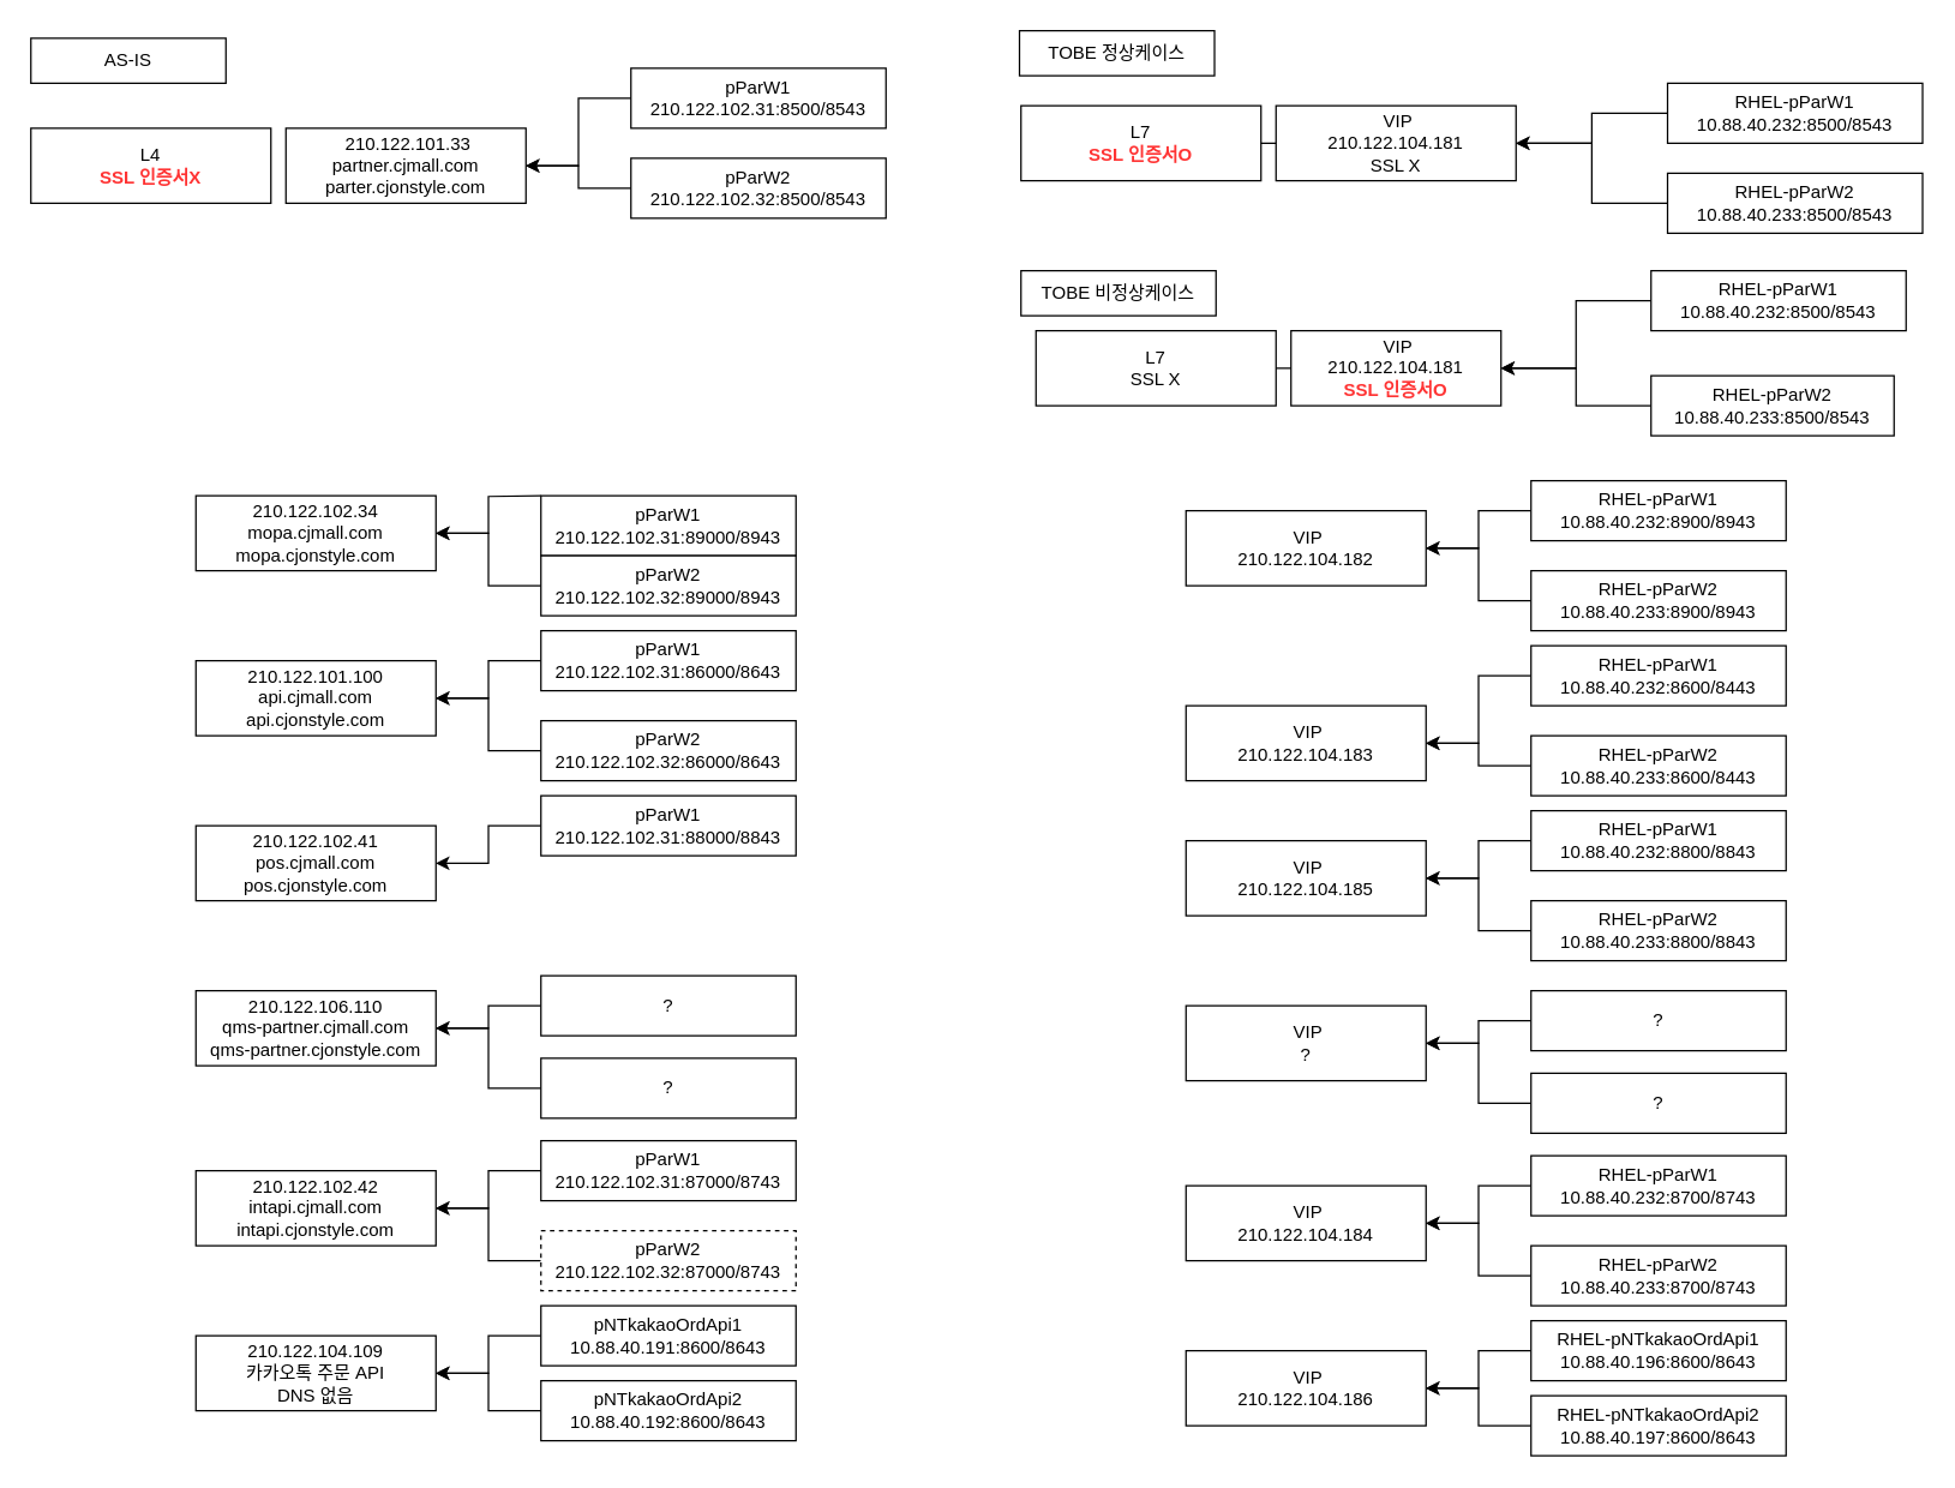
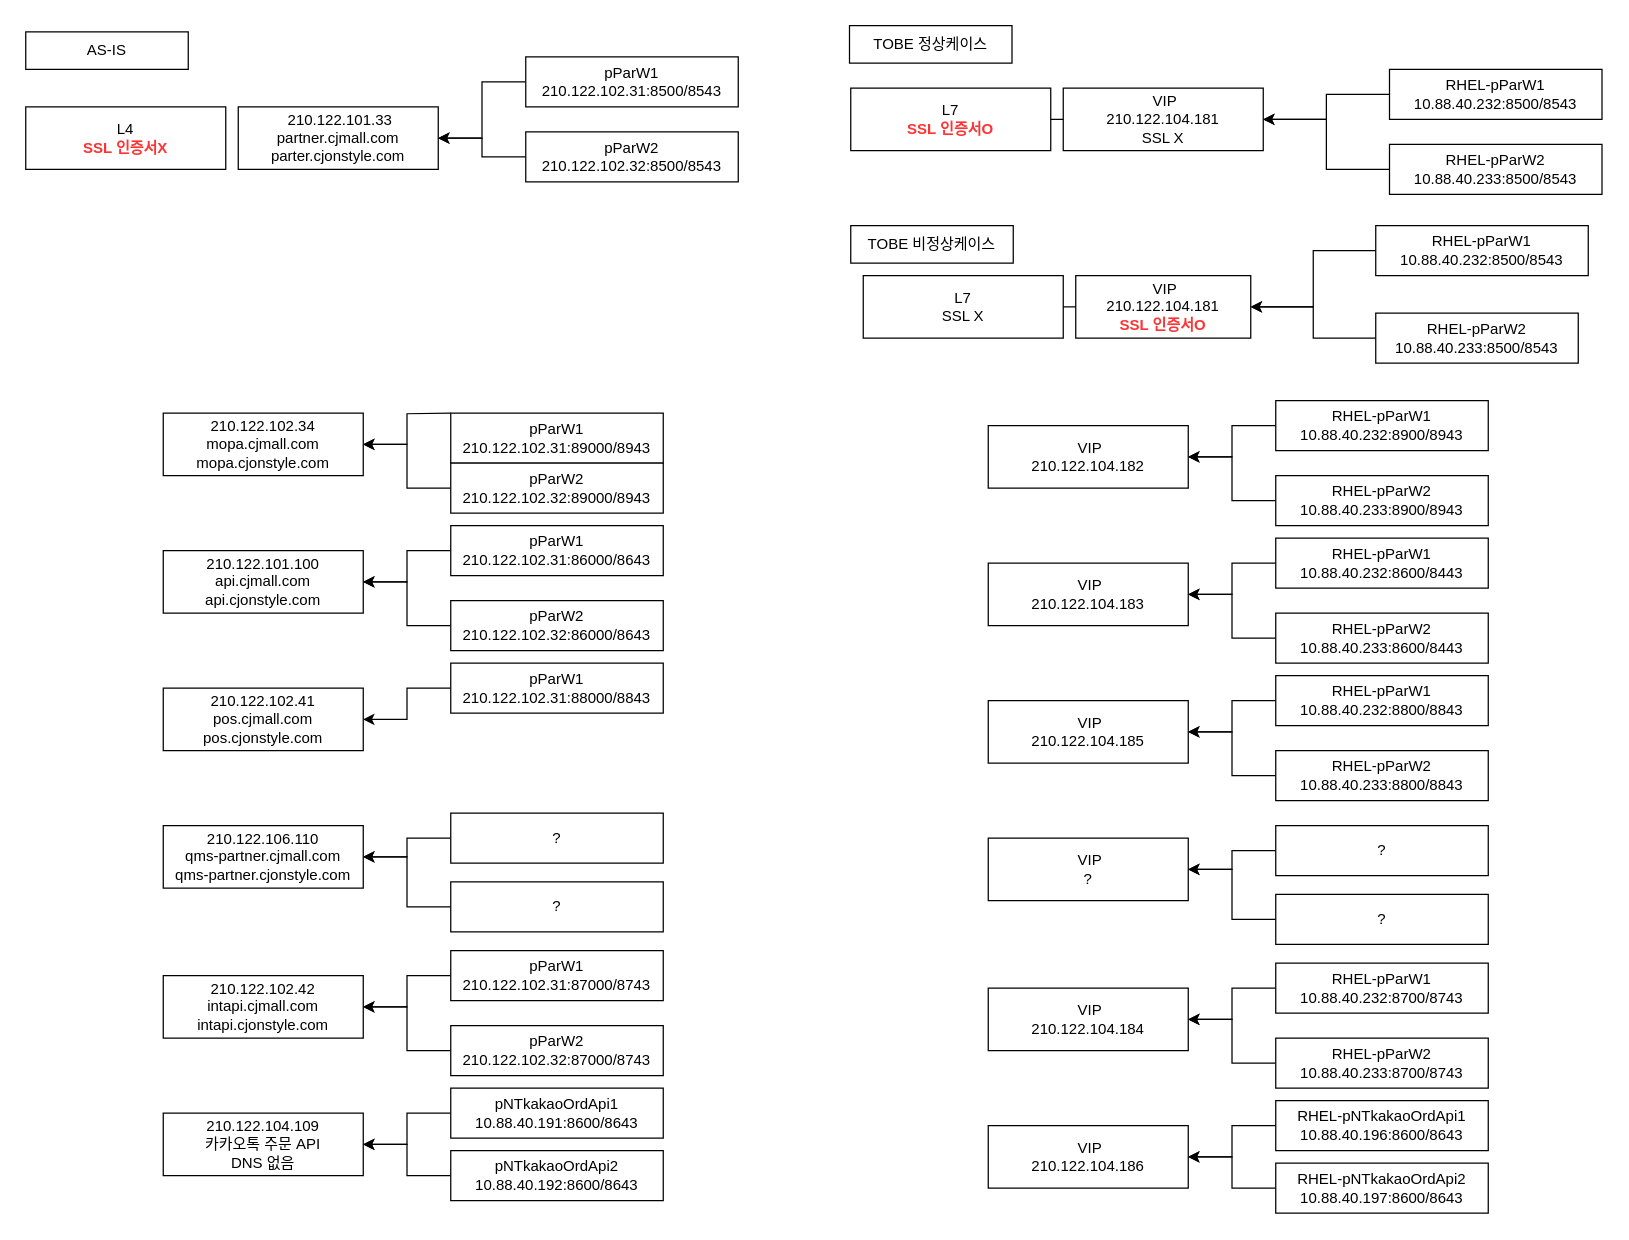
  <mxCell id="0" />
  <mxCell id="1" parent="0" />
  <mxCell id="2" value="&amp;nbsp;210.122.101.33&lt;br&gt;partner.cjmall.com&lt;br&gt;parter.cjonstyle.com" style="rounded=0;whiteSpace=wrap;html=1;" parent="1" vertex="1"><mxGeometry x="190" y="85" width="160" height="50" as="geometry" /></mxCell>
  <mxCell id="3" value="210.122.102.34&lt;br&gt;mopa.cjmall.com&lt;br&gt;mopa.cjonstyle.com" style="rounded=0;whiteSpace=wrap;html=1;" parent="1" vertex="1"><mxGeometry x="130" y="330" width="160" height="50" as="geometry" /></mxCell>
  <mxCell id="4" value="210.122.101.100&lt;br&gt;api.cjmall.com&lt;br&gt;api.cjonstyle.com" style="rounded=0;whiteSpace=wrap;html=1;" parent="1" vertex="1"><mxGeometry x="130" y="440" width="160" height="50" as="geometry" /></mxCell>
  <mxCell id="5" value="210.122.102.41&lt;br&gt;pos.cjmall.com&lt;br&gt;pos.cjonstyle.com" style="rounded=0;whiteSpace=wrap;html=1;" parent="1" vertex="1"><mxGeometry x="130" y="550" width="160" height="50" as="geometry" /></mxCell>
  <mxCell id="6" value="210.122.106.110&lt;br&gt;qms-partner.cjmall.com&lt;br&gt;qms-partner.cjonstyle.com" style="rounded=0;whiteSpace=wrap;html=1;" parent="1" vertex="1"><mxGeometry x="130" y="660" width="160" height="50" as="geometry" /></mxCell>
  <mxCell id="7" value="210.122.102.42&lt;br&gt;intapi.cjmall.com&lt;br&gt;intapi.cjonstyle.com" style="rounded=0;whiteSpace=wrap;html=1;" parent="1" vertex="1"><mxGeometry x="130" y="780" width="160" height="50" as="geometry" /></mxCell>
  <mxCell id="8" value="210.122.104.109&lt;br&gt;카카오톡 주문 API&lt;br&gt;DNS 없음" style="rounded=0;whiteSpace=wrap;html=1;" parent="1" vertex="1"><mxGeometry x="130" y="890" width="160" height="50" as="geometry" /></mxCell>
  <mxCell id="9" style="edgeStyle=orthogonalEdgeStyle;rounded=0;orthogonalLoop=1;jettySize=auto;html=1;" parent="1" source="10" target="2" edge="1"><mxGeometry relative="1" as="geometry" /></mxCell>
  <mxCell id="10" value="pParW1&lt;br&gt;210.122.102.31:8500/8543" style="rounded=0;whiteSpace=wrap;html=1;" parent="1" vertex="1"><mxGeometry x="420" y="45" width="170" height="40" as="geometry" /></mxCell>
  <mxCell id="11" style="edgeStyle=orthogonalEdgeStyle;rounded=0;orthogonalLoop=1;jettySize=auto;html=1;entryX=1;entryY=0.5;entryDx=0;entryDy=0;" parent="1" source="12" target="2" edge="1"><mxGeometry relative="1" as="geometry" /></mxCell>
  <mxCell id="12" value="pParW2&lt;br&gt;210.122.102.32:8500/8543" style="rounded=0;whiteSpace=wrap;html=1;" parent="1" vertex="1"><mxGeometry x="420" y="105" width="170" height="40" as="geometry" /></mxCell>
  <mxCell id="13" style="edgeStyle=orthogonalEdgeStyle;rounded=0;orthogonalLoop=1;jettySize=auto;html=1;" parent="1" target="3" edge="1"><mxGeometry relative="1" as="geometry"><mxPoint x="360" y="330" as="sourcePoint" /></mxGeometry></mxCell>
  <mxCell id="14" value="pParW1&lt;br&gt;210.122.102.31:89000/8943" style="rounded=0;whiteSpace=wrap;html=1;" parent="1" vertex="1"><mxGeometry x="360" y="330" width="170" height="40" as="geometry" /></mxCell>
  <mxCell id="15" style="edgeStyle=orthogonalEdgeStyle;rounded=0;orthogonalLoop=1;jettySize=auto;html=1;entryX=1;entryY=0.5;entryDx=0;entryDy=0;" parent="1" source="16" target="3" edge="1"><mxGeometry relative="1" as="geometry" /></mxCell>
  <mxCell id="16" value="&lt;span&gt;pParW2&lt;br&gt;210.122.102.32:89000/8943&lt;/span&gt;" style="rounded=0;whiteSpace=wrap;html=1;" parent="1" vertex="1"><mxGeometry x="360" y="370" width="170" height="40" as="geometry" /></mxCell>
  <mxCell id="17" style="edgeStyle=orthogonalEdgeStyle;rounded=0;orthogonalLoop=1;jettySize=auto;html=1;" parent="1" source="18" target="4" edge="1"><mxGeometry relative="1" as="geometry" /></mxCell>
  <mxCell id="18" value="&lt;span&gt;pParW1&lt;br&gt;210.122.102.31:86000/8643&lt;/span&gt;" style="rounded=0;whiteSpace=wrap;html=1;" parent="1" vertex="1"><mxGeometry x="360" y="420" width="170" height="40" as="geometry" /></mxCell>
  <mxCell id="19" style="edgeStyle=orthogonalEdgeStyle;rounded=0;orthogonalLoop=1;jettySize=auto;html=1;" parent="1" source="20" target="4" edge="1"><mxGeometry relative="1" as="geometry" /></mxCell>
  <mxCell id="20" value="&lt;span&gt;pParW2&lt;br&gt;210.122.102.32:86000/8643&lt;/span&gt;" style="rounded=0;whiteSpace=wrap;html=1;" parent="1" vertex="1"><mxGeometry x="360" y="480" width="170" height="40" as="geometry" /></mxCell>
  <mxCell id="21" style="edgeStyle=orthogonalEdgeStyle;rounded=0;orthogonalLoop=1;jettySize=auto;html=1;" parent="1" source="22" target="5" edge="1"><mxGeometry relative="1" as="geometry" /></mxCell>
  <mxCell id="22" value="&lt;span&gt;pParW1&lt;br&gt;210.122.102.31:88000/8843&lt;/span&gt;" style="rounded=0;whiteSpace=wrap;html=1;" parent="1" vertex="1"><mxGeometry x="360" y="530" width="170" height="40" as="geometry" /></mxCell>
  <mxCell id="23" style="edgeStyle=orthogonalEdgeStyle;rounded=0;orthogonalLoop=1;jettySize=auto;html=1;" parent="1" source="24" target="7" edge="1"><mxGeometry relative="1" as="geometry" /></mxCell>
  <mxCell id="24" value="&lt;span&gt;pParW1&lt;br&gt;210.122.102.31:87000/8743&lt;/span&gt;" style="rounded=0;whiteSpace=wrap;html=1;" parent="1" vertex="1"><mxGeometry x="360" y="760" width="170" height="40" as="geometry" /></mxCell>
  <mxCell id="25" style="edgeStyle=orthogonalEdgeStyle;rounded=0;orthogonalLoop=1;jettySize=auto;html=1;" parent="1" source="26" target="6" edge="1"><mxGeometry relative="1" as="geometry" /></mxCell>
  <mxCell id="26" value="&lt;span&gt;?&lt;/span&gt;" style="rounded=0;whiteSpace=wrap;html=1;" parent="1" vertex="1"><mxGeometry x="360" y="705" width="170" height="40" as="geometry" /></mxCell>
  <mxCell id="27" style="edgeStyle=orthogonalEdgeStyle;rounded=0;orthogonalLoop=1;jettySize=auto;html=1;" parent="1" source="28" target="6" edge="1"><mxGeometry relative="1" as="geometry" /></mxCell>
  <mxCell id="28" value="&lt;span&gt;?&lt;/span&gt;" style="rounded=0;whiteSpace=wrap;html=1;" parent="1" vertex="1"><mxGeometry x="360" y="650" width="170" height="40" as="geometry" /></mxCell>
  <mxCell id="29" style="edgeStyle=orthogonalEdgeStyle;rounded=0;orthogonalLoop=1;jettySize=auto;html=1;" parent="1" source="30" target="7" edge="1"><mxGeometry relative="1" as="geometry" /></mxCell>
- <mxCell id="30" value="&lt;span&gt;pParW2&lt;br&gt;210.122.102.32:87000/8743&lt;/span&gt;" style="rounded=0;whiteSpace=wrap;html=1;dashed=1;" parent="1" vertex="1"><mxGeometry x="360" y="820" width="170" height="40" as="geometry" /></mxCell>
+ <mxCell id="30" value="&lt;span&gt;pParW2&lt;br&gt;210.122.102.32:87000/8743&lt;/span&gt;" style="rounded=0;whiteSpace=wrap;html=1;" parent="1" vertex="1"><mxGeometry x="360" y="820" width="170" height="40" as="geometry" /></mxCell>
  <mxCell id="31" style="edgeStyle=orthogonalEdgeStyle;rounded=0;orthogonalLoop=1;jettySize=auto;html=1;" parent="1" source="32" target="8" edge="1"><mxGeometry relative="1" as="geometry" /></mxCell>
  <mxCell id="32" value="pNTkakaoOrdApi1&lt;br&gt;10.88.40.191:8600/8643" style="rounded=0;whiteSpace=wrap;html=1;" parent="1" vertex="1"><mxGeometry x="360" y="870" width="170" height="40" as="geometry" /></mxCell>
  <mxCell id="33" style="edgeStyle=orthogonalEdgeStyle;rounded=0;orthogonalLoop=1;jettySize=auto;html=1;" parent="1" source="34" target="8" edge="1"><mxGeometry relative="1" as="geometry" /></mxCell>
  <mxCell id="34" value="&lt;span&gt;pNTkakaoOrdApi2&lt;br&gt;10.88.40.192:8600/8643&lt;/span&gt;" style="rounded=0;whiteSpace=wrap;html=1;" parent="1" vertex="1"><mxGeometry x="360" y="920" width="170" height="40" as="geometry" /></mxCell>
  <mxCell id="35" value="&amp;nbsp;VIP&lt;br&gt;210.122.104.181&lt;br&gt;SSL X" style="rounded=0;whiteSpace=wrap;html=1;" parent="1" vertex="1"><mxGeometry x="850" y="70" width="160" height="50" as="geometry" /></mxCell>
  <mxCell id="36" value="&amp;nbsp;VIP&lt;br&gt;210.122.104.182" style="rounded=0;whiteSpace=wrap;html=1;" parent="1" vertex="1"><mxGeometry x="790" y="340" width="160" height="50" as="geometry" /></mxCell>
- <mxCell id="37" value="&amp;nbsp;VIP&lt;br&gt;210.122.104.183" style="rounded=0;whiteSpace=wrap;html=1;" parent="1" vertex="1"><mxGeometry x="790" y="470" width="160" height="50" as="geometry" /></mxCell>
+ <mxCell id="37" value="&amp;nbsp;VIP&lt;br&gt;210.122.104.183" style="rounded=0;whiteSpace=wrap;html=1;" parent="1" vertex="1"><mxGeometry x="790" y="450" width="160" height="50" as="geometry" /></mxCell>
  <mxCell id="38" value="&amp;nbsp;VIP&lt;br&gt;210.122.104.185" style="rounded=0;whiteSpace=wrap;html=1;" parent="1" vertex="1"><mxGeometry x="790" y="560" width="160" height="50" as="geometry" /></mxCell>
  <mxCell id="39" value="&amp;nbsp;VIP&lt;br&gt;?" style="rounded=0;whiteSpace=wrap;html=1;" parent="1" vertex="1"><mxGeometry x="790" y="670" width="160" height="50" as="geometry" /></mxCell>
  <mxCell id="40" value="&amp;nbsp;VIP&lt;br&gt;210.122.104.184" style="rounded=0;whiteSpace=wrap;html=1;" parent="1" vertex="1"><mxGeometry x="790" y="790" width="160" height="50" as="geometry" /></mxCell>
  <mxCell id="41" value="&amp;nbsp;VIP&lt;br&gt;210.122.104.186" style="rounded=0;whiteSpace=wrap;html=1;" parent="1" vertex="1"><mxGeometry x="790" y="900" width="160" height="50" as="geometry" /></mxCell>
  <mxCell id="42" style="edgeStyle=orthogonalEdgeStyle;rounded=0;orthogonalLoop=1;jettySize=auto;html=1;entryX=1;entryY=0.5;entryDx=0;entryDy=0;" edge="1" parent="1" source="43" target="35"><mxGeometry relative="1" as="geometry" /></mxCell>
  <mxCell id="43" value="RHEL-pParW1&lt;br&gt;10.88.40.232:8500/8543" style="rounded=0;whiteSpace=wrap;html=1;" parent="1" vertex="1"><mxGeometry x="1111" y="55" width="170" height="40" as="geometry" /></mxCell>
  <mxCell id="44" style="edgeStyle=orthogonalEdgeStyle;rounded=0;orthogonalLoop=1;jettySize=auto;html=1;entryX=1;entryY=0.5;entryDx=0;entryDy=0;" edge="1" parent="1" source="45" target="35"><mxGeometry relative="1" as="geometry" /></mxCell>
  <mxCell id="45" value="RHEL-pParW2&lt;br&gt;10.88.40.233:8500/8543" style="rounded=0;whiteSpace=wrap;html=1;" parent="1" vertex="1"><mxGeometry x="1111" y="115" width="170" height="40" as="geometry" /></mxCell>
  <mxCell id="46" style="edgeStyle=orthogonalEdgeStyle;rounded=0;orthogonalLoop=1;jettySize=auto;html=1;" parent="1" source="47" target="36" edge="1"><mxGeometry relative="1" as="geometry" /></mxCell>
  <mxCell id="47" value="RHEL-pParW1&lt;br&gt;10.88.40.232:8900/8943" style="rounded=0;whiteSpace=wrap;html=1;" parent="1" vertex="1"><mxGeometry x="1020" y="320" width="170" height="40" as="geometry" /></mxCell>
  <mxCell id="48" style="edgeStyle=orthogonalEdgeStyle;rounded=0;orthogonalLoop=1;jettySize=auto;html=1;entryX=1;entryY=0.5;entryDx=0;entryDy=0;" parent="1" source="49" target="36" edge="1"><mxGeometry relative="1" as="geometry" /></mxCell>
  <mxCell id="49" value="RHEL-pParW2&lt;br&gt;10.88.40.233:8900/8943" style="rounded=0;whiteSpace=wrap;html=1;" parent="1" vertex="1"><mxGeometry x="1020" y="380" width="170" height="40" as="geometry" /></mxCell>
  <mxCell id="50" style="edgeStyle=orthogonalEdgeStyle;rounded=0;orthogonalLoop=1;jettySize=auto;html=1;" parent="1" source="51" target="37" edge="1"><mxGeometry relative="1" as="geometry" /></mxCell>
  <mxCell id="51" value="RHEL-pParW1&lt;br&gt;10.88.40.232:8600/8443" style="rounded=0;whiteSpace=wrap;html=1;" parent="1" vertex="1"><mxGeometry x="1020" y="430" width="170" height="40" as="geometry" /></mxCell>
  <mxCell id="52" style="edgeStyle=orthogonalEdgeStyle;rounded=0;orthogonalLoop=1;jettySize=auto;html=1;" parent="1" source="53" target="37" edge="1"><mxGeometry relative="1" as="geometry" /></mxCell>
  <mxCell id="53" value="RHEL-pParW2&lt;br&gt;10.88.40.233:8600/8443" style="rounded=0;whiteSpace=wrap;html=1;" parent="1" vertex="1"><mxGeometry x="1020" y="490" width="170" height="40" as="geometry" /></mxCell>
  <mxCell id="54" style="edgeStyle=orthogonalEdgeStyle;rounded=0;orthogonalLoop=1;jettySize=auto;html=1;" parent="1" source="55" target="38" edge="1"><mxGeometry relative="1" as="geometry" /></mxCell>
  <mxCell id="55" value="RHEL-pParW1&lt;br&gt;10.88.40.232:8800/8843" style="rounded=0;whiteSpace=wrap;html=1;" parent="1" vertex="1"><mxGeometry x="1020" y="540" width="170" height="40" as="geometry" /></mxCell>
  <mxCell id="56" style="edgeStyle=orthogonalEdgeStyle;rounded=0;orthogonalLoop=1;jettySize=auto;html=1;" parent="1" source="57" target="38" edge="1"><mxGeometry relative="1" as="geometry" /></mxCell>
  <mxCell id="57" value="RHEL-pParW2&lt;br&gt;10.88.40.233:8800/8843" style="rounded=0;whiteSpace=wrap;html=1;" parent="1" vertex="1"><mxGeometry x="1020" y="600" width="170" height="40" as="geometry" /></mxCell>
  <mxCell id="58" style="edgeStyle=orthogonalEdgeStyle;rounded=0;orthogonalLoop=1;jettySize=auto;html=1;" parent="1" source="59" target="40" edge="1"><mxGeometry relative="1" as="geometry" /></mxCell>
  <mxCell id="59" value="RHEL-pParW1&lt;br&gt;10.88.40.232:8700/8743" style="rounded=0;whiteSpace=wrap;html=1;" parent="1" vertex="1"><mxGeometry x="1020" y="770" width="170" height="40" as="geometry" /></mxCell>
  <mxCell id="60" style="edgeStyle=orthogonalEdgeStyle;rounded=0;orthogonalLoop=1;jettySize=auto;html=1;" parent="1" source="61" target="39" edge="1"><mxGeometry relative="1" as="geometry" /></mxCell>
  <mxCell id="61" value="&lt;span&gt;?&lt;/span&gt;" style="rounded=0;whiteSpace=wrap;html=1;" parent="1" vertex="1"><mxGeometry x="1020" y="715" width="170" height="40" as="geometry" /></mxCell>
  <mxCell id="62" style="edgeStyle=orthogonalEdgeStyle;rounded=0;orthogonalLoop=1;jettySize=auto;html=1;" parent="1" source="63" target="39" edge="1"><mxGeometry relative="1" as="geometry" /></mxCell>
  <mxCell id="63" value="&lt;span&gt;?&lt;/span&gt;" style="rounded=0;whiteSpace=wrap;html=1;" parent="1" vertex="1"><mxGeometry x="1020" y="660" width="170" height="40" as="geometry" /></mxCell>
  <mxCell id="64" style="edgeStyle=orthogonalEdgeStyle;rounded=0;orthogonalLoop=1;jettySize=auto;html=1;" parent="1" source="65" target="40" edge="1"><mxGeometry relative="1" as="geometry" /></mxCell>
  <mxCell id="65" value="RHEL-pParW2&lt;br&gt;10.88.40.233:8700/8743" style="rounded=0;whiteSpace=wrap;html=1;" parent="1" vertex="1"><mxGeometry x="1020" y="830" width="170" height="40" as="geometry" /></mxCell>
  <mxCell id="66" style="edgeStyle=orthogonalEdgeStyle;rounded=0;orthogonalLoop=1;jettySize=auto;html=1;" parent="1" source="67" target="41" edge="1"><mxGeometry relative="1" as="geometry" /></mxCell>
  <mxCell id="67" value="RHEL-pNTkakaoOrdApi1&lt;br&gt;10.88.40.196:8600/8643" style="rounded=0;whiteSpace=wrap;html=1;" parent="1" vertex="1"><mxGeometry x="1020" y="880" width="170" height="40" as="geometry" /></mxCell>
  <mxCell id="68" style="edgeStyle=orthogonalEdgeStyle;rounded=0;orthogonalLoop=1;jettySize=auto;html=1;" parent="1" source="69" target="41" edge="1"><mxGeometry relative="1" as="geometry" /></mxCell>
  <mxCell id="69" value="RHEL-pNTkakaoOrdApi2&lt;br&gt;10.88.40.197:8600/8643" style="rounded=0;whiteSpace=wrap;html=1;" parent="1" vertex="1"><mxGeometry x="1020" y="930" width="170" height="40" as="geometry" /></mxCell>
  <mxCell id="70" value="L4&lt;br&gt;&lt;font color=&quot;#ff3333&quot;&gt;&lt;b&gt;SSL 인증서X&lt;/b&gt;&lt;/font&gt;" style="rounded=0;whiteSpace=wrap;html=1;" vertex="1" parent="1"><mxGeometry x="20" y="85" width="160" height="50" as="geometry" /></mxCell>
  <mxCell id="71" value="L7&lt;br&gt;&lt;font color=&quot;#ff3333&quot;&gt;&lt;b&gt;SSL 인증서O&lt;/b&gt;&lt;/font&gt;" style="rounded=0;whiteSpace=wrap;html=1;" vertex="1" parent="1"><mxGeometry x="680" y="70" width="160" height="50" as="geometry" /></mxCell>
  <mxCell id="72" value="TOBE 정상케이스" style="rounded=0;whiteSpace=wrap;html=1;" vertex="1" parent="1"><mxGeometry x="679" y="20" width="130" height="30" as="geometry" /></mxCell>
  <mxCell id="73" value="L7&lt;br&gt;SSL X" style="rounded=0;whiteSpace=wrap;html=1;" vertex="1" parent="1"><mxGeometry x="690" y="220" width="160" height="50" as="geometry" /></mxCell>
  <mxCell id="74" value="&amp;nbsp;VIP&lt;br&gt;210.122.104.181&lt;br&gt;&lt;b style=&quot;color: rgb(255 , 51 , 51)&quot;&gt;SSL 인증서O&lt;/b&gt;" style="rounded=0;whiteSpace=wrap;html=1;" vertex="1" parent="1"><mxGeometry x="860" y="220" width="140" height="50" as="geometry" /></mxCell>
  <mxCell id="75" value="" style="endArrow=none;html=1;exitX=1;exitY=0.5;exitDx=0;exitDy=0;entryX=0;entryY=0.5;entryDx=0;entryDy=0;" edge="1" parent="1" source="71" target="35"><mxGeometry width="50" height="50" relative="1" as="geometry"><mxPoint x="840" y="165" as="sourcePoint" /><mxPoint x="890" y="115" as="targetPoint" /></mxGeometry></mxCell>
  <mxCell id="76" value="" style="endArrow=none;html=1;exitX=1;exitY=0.5;exitDx=0;exitDy=0;" edge="1" parent="1" source="73" target="74"><mxGeometry width="50" height="50" relative="1" as="geometry"><mxPoint x="859" y="176" as="sourcePoint" /><mxPoint x="900" y="180" as="targetPoint" /></mxGeometry></mxCell>
  <mxCell id="77" value="" style="edgeStyle=orthogonalEdgeStyle;rounded=0;orthogonalLoop=1;jettySize=auto;html=1;" edge="1" parent="1" source="78" target="74"><mxGeometry relative="1" as="geometry" /></mxCell>
  <mxCell id="78" value="RHEL-pParW1&lt;br&gt;10.88.40.232:8500/8543" style="rounded=0;whiteSpace=wrap;html=1;" vertex="1" parent="1"><mxGeometry x="1100" y="180" width="170" height="40" as="geometry" /></mxCell>
  <mxCell id="79" style="edgeStyle=orthogonalEdgeStyle;rounded=0;orthogonalLoop=1;jettySize=auto;html=1;entryX=1;entryY=0.5;entryDx=0;entryDy=0;" edge="1" parent="1" source="80" target="74"><mxGeometry relative="1" as="geometry" /></mxCell>
  <mxCell id="80" value="RHEL-pParW2&lt;br&gt;10.88.40.233:8500/8543" style="rounded=0;whiteSpace=wrap;html=1;" vertex="1" parent="1"><mxGeometry x="1100" y="250" width="162" height="40" as="geometry" /></mxCell>
  <mxCell id="81" value="AS-IS" style="rounded=0;whiteSpace=wrap;html=1;" vertex="1" parent="1"><mxGeometry x="20" y="25" width="130" height="30" as="geometry" /></mxCell>
  <mxCell id="82" value="TOBE 비정상케이스&lt;br&gt;" style="rounded=0;whiteSpace=wrap;html=1;" vertex="1" parent="1"><mxGeometry x="680" y="180" width="130" height="30" as="geometry" /></mxCell>
